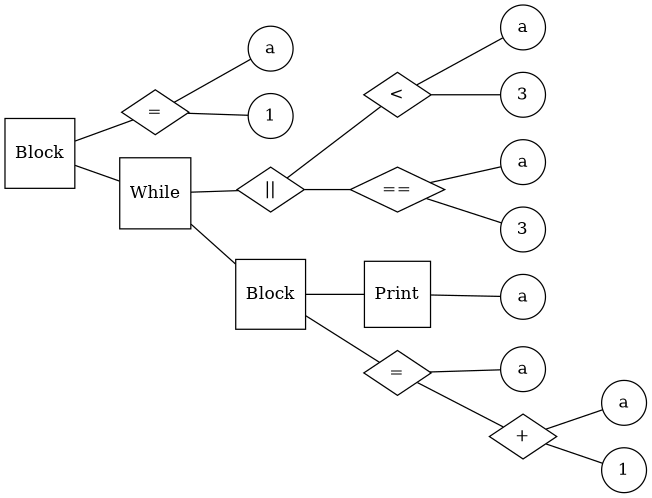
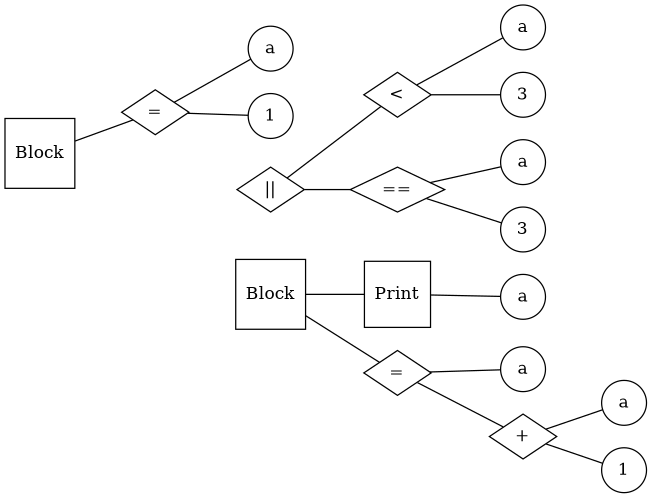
  graph {
    rankdir=LR
    node [shape=circle]
    n1 [label=Block shape=square]
    n2 [label="=" shape=diamond]
-   n3 [label=While shape=square]
    n4 [label=a]
    n5 [label=1]
    n6 [label="||" shape=diamond]
    n7 [label=Block shape=square]
    n8 [label="<" shape=diamond]
    n9 [label="==" shape=diamond]
    n10 [label=a]
    n11 [label=3]
    n12 [label=a]
    n13 [label=3]
    n14 [label=Print shape=square]
    n15 [label="=" shape=diamond]
    n16 [label=a]
    n17 [label=a]
    n18 [label="+" shape=diamond]
    n19 [label=a]
    n20 [label=1]
    n1 -- n2
-   n1 -- n3
    n2 -- n4
    n2 -- n5
-   n3 -- n6
-   n3 -- n7
    n6 -- n8
    n6 -- n9
    n7 -- n14
    n7 -- n15
    n8 -- n10
    n8 -- n11
    n9 -- n12
    n9 -- n13
    n14 -- n16
    n15 -- n17
    n15 -- n18
    n18 -- n19
    n18 -- n20
  }
